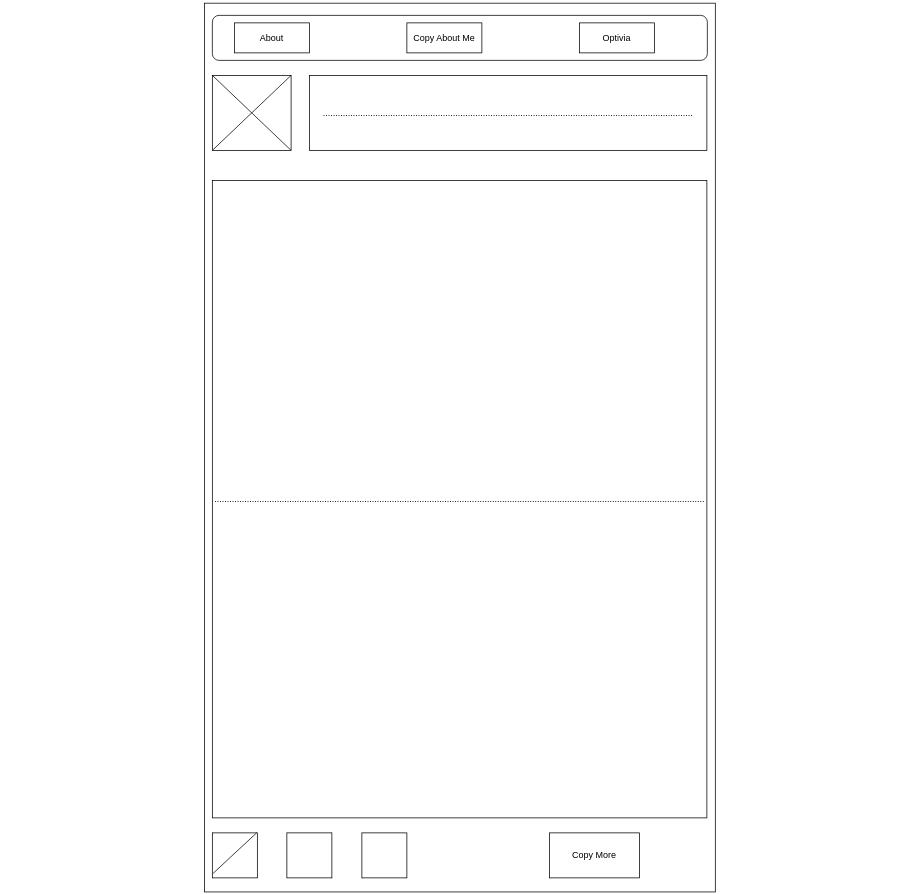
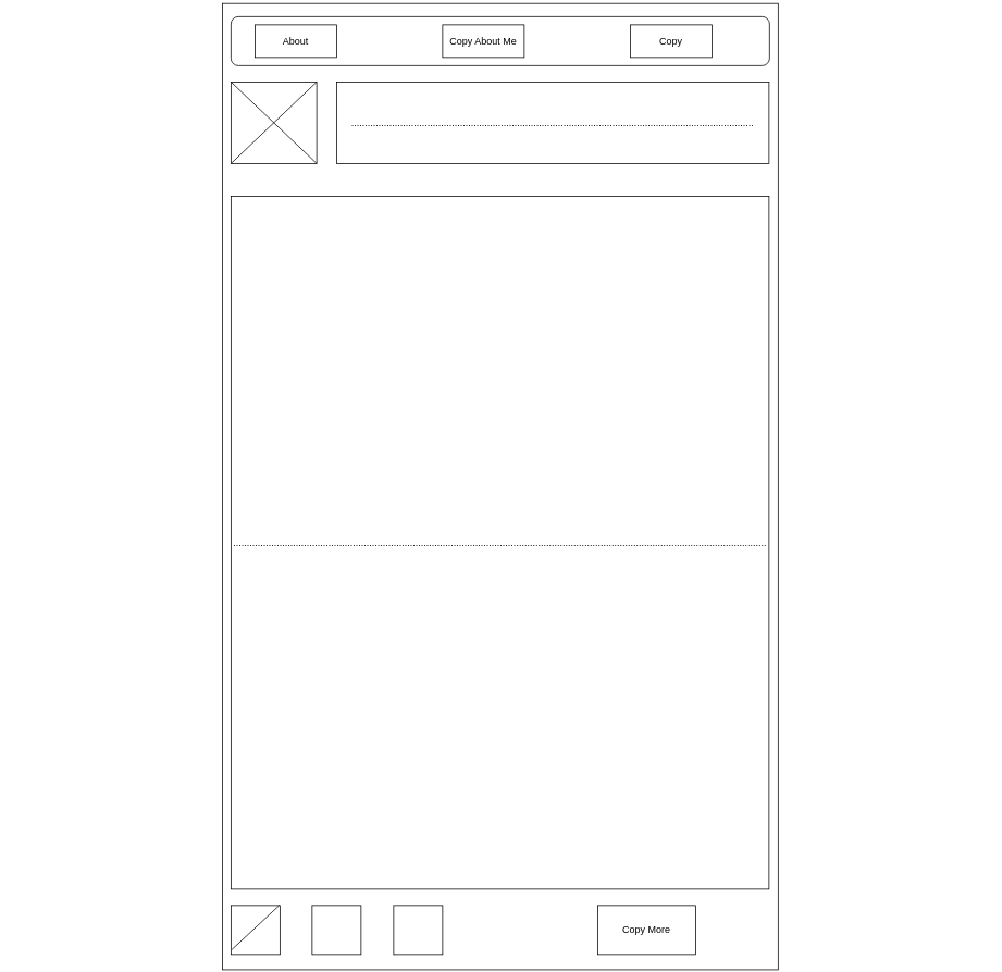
  <mxCell id="0" />
  <mxCell id="1" parent="0" />
  <mxCell id="2" value="" style="rounded=0;whiteSpace=wrap;html=1;rotation=90;" parent="1" vertex="1"><mxGeometry x="20.13" y="255.63" width="1185" height="681.25" as="geometry" /></mxCell>
  <mxCell id="3" value="" style="rounded=1;whiteSpace=wrap;html=1;" parent="1" vertex="1"><mxGeometry x="282.63" y="20" width="660" height="60" as="geometry" /></mxCell>
  <mxCell id="4" value="About" style="rounded=0;whiteSpace=wrap;html=1;" parent="1" vertex="1"><mxGeometry x="312" y="30" width="100" height="40" as="geometry" /></mxCell>
  <mxCell id="5" value="Copy About Me" style="rounded=0;whiteSpace=wrap;html=1;" parent="1" vertex="1"><mxGeometry x="542" y="30" width="100" height="40" as="geometry" /></mxCell>
- <mxCell id="6" value="Optivia" style="rounded=0;whiteSpace=wrap;html=1;" parent="1" vertex="1"><mxGeometry x="772" y="30" width="100" height="40" as="geometry" /></mxCell>
+ <mxCell id="6" value="Copy" style="rounded=0;whiteSpace=wrap;html=1;" parent="1" vertex="1"><mxGeometry x="772" y="30" width="100" height="40" as="geometry" /></mxCell>
  <mxCell id="7" value="" style="rounded=0;whiteSpace=wrap;html=1;" parent="1" vertex="1"><mxGeometry x="282.63" y="100" width="105" height="100" as="geometry" /></mxCell>
  <mxCell id="8" value="" style="endArrow=none;html=1;rounded=0;entryX=0;entryY=0;entryDx=0;entryDy=0;exitX=1;exitY=1;exitDx=0;exitDy=0;" parent="1" source="7" target="7" edge="1"><mxGeometry width="50" height="50" relative="1" as="geometry"><mxPoint x="732" y="310" as="sourcePoint" /><mxPoint x="782" y="260" as="targetPoint" /></mxGeometry></mxCell>
  <mxCell id="9" value="" style="endArrow=none;html=1;rounded=0;entryX=1;entryY=0;entryDx=0;entryDy=0;exitX=0;exitY=1;exitDx=0;exitDy=0;" parent="1" target="7" edge="1" source="7"><mxGeometry width="50" height="50" relative="1" as="geometry"><mxPoint x="457" y="350" as="sourcePoint" /><mxPoint x="507" y="300" as="targetPoint" /></mxGeometry></mxCell>
  <mxCell id="10" value="...................................................................................................................................................................................................." style="rounded=0;whiteSpace=wrap;html=1;" parent="1" vertex="1"><mxGeometry x="282.63" y="240" width="659.37" height="850" as="geometry" /></mxCell>
  <mxCell id="11" value="Copy More" style="rounded=0;whiteSpace=wrap;html=1;" parent="1" vertex="1"><mxGeometry x="732" y="1110" width="120" height="60" as="geometry" /></mxCell>
  <mxCell id="12" value="" style="endArrow=none;html=1;rounded=0;entryX=0;entryY=0;entryDx=0;entryDy=0;exitX=1;exitY=1;exitDx=0;exitDy=0;" parent="1" edge="1"><mxGeometry width="50" height="50" relative="1" as="geometry"><mxPoint x="542" y="1170" as="sourcePoint" /><mxPoint x="482" y="1110" as="targetPoint" /></mxGeometry></mxCell>
  <mxCell id="13" value="" style="endArrow=none;html=1;rounded=0;entryX=0;entryY=0;entryDx=0;entryDy=0;exitX=1;exitY=1;exitDx=0;exitDy=0;" parent="1" edge="1"><mxGeometry width="50" height="50" relative="1" as="geometry"><mxPoint x="442" y="1170" as="sourcePoint" /><mxPoint x="382" y="1110" as="targetPoint" /></mxGeometry></mxCell>
  <mxCell id="14" value="" style="endArrow=none;html=1;rounded=0;entryX=0;entryY=0;entryDx=0;entryDy=0;exitX=1;exitY=1;exitDx=0;exitDy=0;" parent="1" edge="1"><mxGeometry width="50" height="50" relative="1" as="geometry"><mxPoint x="342.63" y="1170" as="sourcePoint" /><mxPoint x="282.63" y="1110" as="targetPoint" /></mxGeometry></mxCell>
  <mxCell id="15" value="" style="endArrow=none;html=1;rounded=0;exitX=0.027;exitY=0.9;exitDx=0;exitDy=0;exitPerimeter=0;" parent="1" edge="1"><mxGeometry width="50" height="50" relative="1" as="geometry"><mxPoint x="483" y="1170" as="sourcePoint" /><mxPoint x="541" y="1116" as="targetPoint" /></mxGeometry></mxCell>
  <mxCell id="16" value="" style="rounded=0;whiteSpace=wrap;html=1;" parent="1" vertex="1"><mxGeometry x="482" y="1110" width="60" height="60" as="geometry" /></mxCell>
  <mxCell id="17" value="" style="endArrow=none;html=1;rounded=0;exitX=0.027;exitY=0.9;exitDx=0;exitDy=0;exitPerimeter=0;" parent="1" edge="1"><mxGeometry width="50" height="50" relative="1" as="geometry"><mxPoint x="283.63" y="1164" as="sourcePoint" /><mxPoint x="341.63" y="1110" as="targetPoint" /></mxGeometry></mxCell>
  <mxCell id="18" value="" style="endArrow=none;html=1;rounded=0;exitX=0.027;exitY=0.9;exitDx=0;exitDy=0;exitPerimeter=0;" parent="1" edge="1"><mxGeometry width="50" height="50" relative="1" as="geometry"><mxPoint x="383" y="1164" as="sourcePoint" /><mxPoint x="441" y="1110" as="targetPoint" /></mxGeometry></mxCell>
  <mxCell id="19" value="" style="rounded=0;whiteSpace=wrap;html=1;" parent="1" vertex="1"><mxGeometry x="382" y="1110" width="60" height="60" as="geometry" /></mxCell>
  <mxCell id="20" value="" style="rounded=0;whiteSpace=wrap;html=1;" parent="1" vertex="1"><mxGeometry x="282.63" y="1110" width="60" height="60" as="geometry" /></mxCell>
  <mxCell id="21" value="" style="endArrow=none;html=1;rounded=0;exitX=0.027;exitY=0.9;exitDx=0;exitDy=0;exitPerimeter=0;" parent="1" edge="1"><mxGeometry width="50" height="50" relative="1" as="geometry"><mxPoint x="283.63" y="1164" as="sourcePoint" /><mxPoint x="341.63" y="1110" as="targetPoint" /></mxGeometry></mxCell>
  <mxCell id="22" value="...................................................................................................................................................." style="rounded=0;whiteSpace=wrap;html=1;" vertex="1" parent="1"><mxGeometry x="412" y="100" width="530" height="100" as="geometry" /></mxCell>
